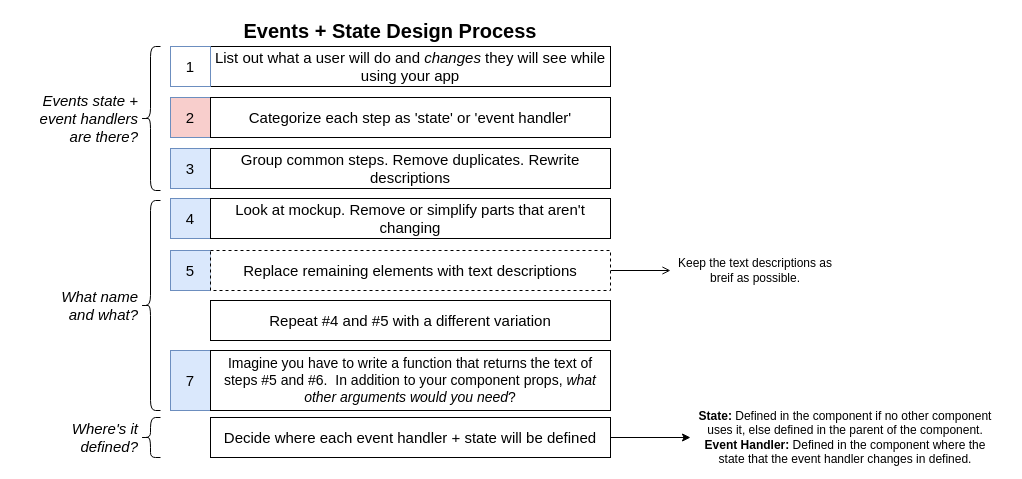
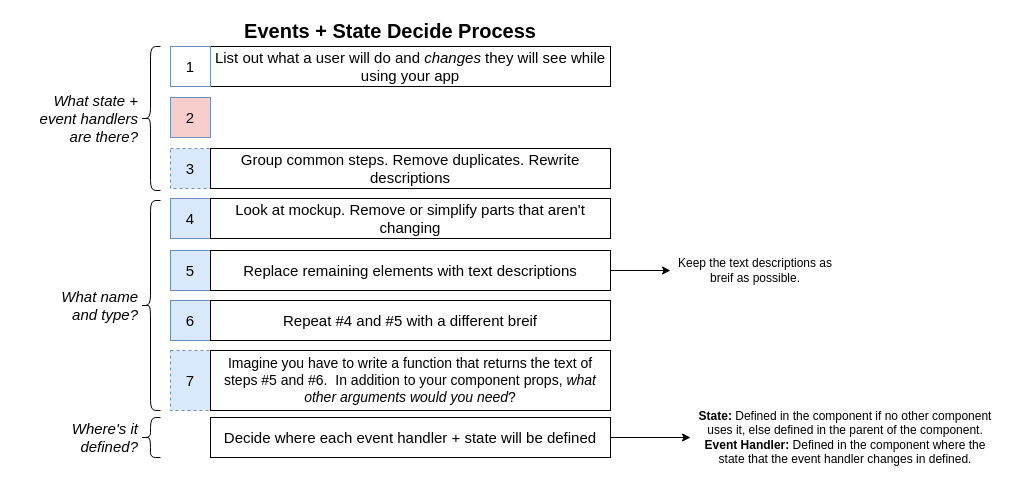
  <mxCell id="0" />
  <mxCell id="1" parent="0" />
  <mxCell id="2" value="List out what a user will do and &lt;i&gt;changes&lt;/i&gt;&amp;nbsp;they will see while using your app" style="rounded=0;whiteSpace=wrap;html=1;shadow=0;strokeColor=#000000;fontSize=15;align=center;" parent="1" vertex="1"><mxGeometry x="210" y="46" width="400" height="40" as="geometry" /></mxCell>
  <mxCell id="3" value="1" style="rounded=0;whiteSpace=wrap;html=1;shadow=0;strokeColor=#6c8ebf;fontSize=15;align=center;fillColor=#ffffff;" parent="1" vertex="1"><mxGeometry x="170" y="46" width="40" height="40" as="geometry" /></mxCell>
  <mxCell id="4" value="2" style="rounded=0;whiteSpace=wrap;html=1;shadow=0;strokeColor=#6c8ebf;fontSize=15;align=center;fillColor=#f8cecc;" parent="1" vertex="1"><mxGeometry x="170" y="97" width="40" height="40" as="geometry" /></mxCell>
- <mxCell id="5" value="Categorize each step as 'state' or 'event handler'" style="rounded=0;whiteSpace=wrap;html=1;shadow=0;strokeColor=#000000;fontSize=15;align=center;" parent="1" vertex="1"><mxGeometry x="210" y="97" width="400" height="40" as="geometry" /></mxCell>
- <mxCell id="6" value="3" style="rounded=0;whiteSpace=wrap;html=1;shadow=0;strokeColor=#6c8ebf;fontSize=15;align=center;fillColor=#dae8fc;" parent="1" vertex="1"><mxGeometry x="170" y="148" width="40" height="40" as="geometry" /></mxCell>
- <mxCell id="7" value="Events + State Design Process" style="text;html=1;strokeColor=none;fillColor=none;align=center;verticalAlign=middle;whiteSpace=wrap;rounded=0;shadow=0;fontSize=20;fontStyle=1" parent="1" vertex="1"><mxGeometry x="220" y="20" width="340" height="20" as="geometry" /></mxCell>
+ <mxCell id="6" value="3" style="rounded=0;whiteSpace=wrap;html=1;shadow=0;strokeColor=#6c8ebf;fontSize=15;align=center;fillColor=#dae8fc;dashed=1;" parent="1" vertex="1"><mxGeometry x="170" y="148" width="40" height="40" as="geometry" /></mxCell>
+ <mxCell id="7" value="Events + State Decide Process" style="text;html=1;strokeColor=none;fillColor=none;align=center;verticalAlign=middle;whiteSpace=wrap;rounded=0;shadow=0;fontSize=20;fontStyle=1" parent="1" vertex="1"><mxGeometry x="220" y="20" width="340" height="20" as="geometry" /></mxCell>
  <mxCell id="8" value="Group common steps. Remove duplicates. Rewrite descriptions" style="rounded=0;whiteSpace=wrap;html=1;shadow=0;strokeColor=#000000;fontSize=15;align=center;" parent="1" vertex="1"><mxGeometry x="210" y="148" width="400" height="40" as="geometry" /></mxCell>
  <mxCell id="9" value="4" style="rounded=0;whiteSpace=wrap;html=1;shadow=0;strokeColor=#6c8ebf;fontSize=15;align=center;fillColor=#dae8fc;" parent="1" vertex="1"><mxGeometry x="170" y="198" width="40" height="40" as="geometry" /></mxCell>
  <mxCell id="10" value="Look at mockup. Remove or simplify parts that aren't changing" style="rounded=0;whiteSpace=wrap;html=1;shadow=0;strokeColor=#000000;fontSize=15;align=center;" parent="1" vertex="1"><mxGeometry x="210" y="198" width="400" height="40" as="geometry" /></mxCell>
  <mxCell id="11" style="edgeStyle=orthogonalEdgeStyle;rounded=0;orthogonalLoop=1;jettySize=auto;html=1;exitX=1;exitY=0.5;exitDx=0;exitDy=0;entryX=0;entryY=0.5;entryDx=0;entryDy=0;" edge="1" parent="1" source="12" target="27"><mxGeometry relative="1" as="geometry" /></mxCell>
  <mxCell id="12" value="Decide where each event handler + state will be defined" style="rounded=0;whiteSpace=wrap;html=1;shadow=0;strokeColor=#000000;fontSize=15;align=center;" parent="1" vertex="1"><mxGeometry x="210" y="417" width="400" height="40" as="geometry" /></mxCell>
  <mxCell id="13" value="5" style="rounded=0;whiteSpace=wrap;html=1;shadow=0;strokeColor=#6c8ebf;fontSize=15;align=center;fillColor=#dae8fc;" parent="1" vertex="1"><mxGeometry x="170" y="250" width="40" height="40" as="geometry" /></mxCell>
- <mxCell id="14" style="edgeStyle=orthogonalEdgeStyle;rounded=0;orthogonalLoop=1;jettySize=auto;html=1;exitX=1;exitY=0.5;exitDx=0;exitDy=0;entryX=0;entryY=0.5;entryDx=0;entryDy=0;endArrow=open;" edge="1" parent="1" source="15" target="26"><mxGeometry relative="1" as="geometry" /></mxCell>
- <mxCell id="15" value="Replace remaining elements with text descriptions" style="rounded=0;whiteSpace=wrap;html=1;shadow=0;strokeColor=#000000;fontSize=15;align=center;dashed=1;" parent="1" vertex="1"><mxGeometry x="210" y="250" width="400" height="40" as="geometry" /></mxCell>
+ <mxCell id="14" style="edgeStyle=orthogonalEdgeStyle;rounded=0;orthogonalLoop=1;jettySize=auto;html=1;exitX=1;exitY=0.5;exitDx=0;exitDy=0;entryX=0;entryY=0.5;entryDx=0;entryDy=0;" edge="1" parent="1" source="15" target="26"><mxGeometry relative="1" as="geometry" /></mxCell>
+ <mxCell id="15" value="Replace remaining elements with text descriptions" style="rounded=0;whiteSpace=wrap;html=1;shadow=0;strokeColor=#000000;fontSize=15;align=center;" parent="1" vertex="1"><mxGeometry x="210" y="250" width="400" height="40" as="geometry" /></mxCell>
  <mxCell id="16" value="" style="shape=curlyBracket;whiteSpace=wrap;html=1;rounded=1;fontSize=15;align=center;" parent="1" vertex="1"><mxGeometry x="140" y="46" width="20" height="144" as="geometry" /></mxCell>
- <mxCell id="17" value="&lt;i&gt;Events state + event handlers are there?&lt;/i&gt;" style="text;html=1;strokeColor=none;fillColor=none;align=right;verticalAlign=middle;whiteSpace=wrap;rounded=0;fontSize=15;" parent="1" vertex="1"><mxGeometry x="20" y="87" width="120" height="62" as="geometry" /></mxCell>
+ <mxCell id="17" value="&lt;i&gt;What state + event handlers are there?&lt;/i&gt;" style="text;html=1;strokeColor=none;fillColor=none;align=right;verticalAlign=middle;whiteSpace=wrap;rounded=0;fontSize=15;" parent="1" vertex="1"><mxGeometry x="20" y="87" width="120" height="62" as="geometry" /></mxCell>
  <mxCell id="18" value="" style="shape=curlyBracket;whiteSpace=wrap;html=1;rounded=1;fontSize=15;align=center;" parent="1" vertex="1"><mxGeometry x="140" y="200" width="20" height="210" as="geometry" /></mxCell>
- <mxCell id="19" value="&lt;i&gt;What name and what?&lt;/i&gt;" style="text;html=1;strokeColor=none;fillColor=none;align=right;verticalAlign=middle;whiteSpace=wrap;rounded=0;fontSize=15;" parent="1" vertex="1"><mxGeometry x="40" y="285" width="100" height="40" as="geometry" /></mxCell>
+ <mxCell id="19" value="&lt;i&gt;What name and type?&lt;/i&gt;" style="text;html=1;strokeColor=none;fillColor=none;align=right;verticalAlign=middle;whiteSpace=wrap;rounded=0;fontSize=15;" parent="1" vertex="1"><mxGeometry x="40" y="285" width="100" height="40" as="geometry" /></mxCell>
  <mxCell id="20" value="" style="shape=curlyBracket;whiteSpace=wrap;html=1;rounded=1;fontSize=15;align=center;" parent="1" vertex="1"><mxGeometry x="140" y="417" width="20" height="40" as="geometry" /></mxCell>
  <mxCell id="21" value="&lt;i&gt;Where's it defined?&lt;/i&gt;" style="text;html=1;strokeColor=none;fillColor=none;align=right;verticalAlign=middle;whiteSpace=wrap;rounded=0;fontSize=15;" parent="1" vertex="1"><mxGeometry x="40" y="420.5" width="100" height="33" as="geometry" /></mxCell>
- <mxCell id="22" value="7" style="rounded=0;whiteSpace=wrap;html=1;shadow=0;strokeColor=#6c8ebf;fontSize=15;align=center;fillColor=#dae8fc;" parent="1" vertex="1"><mxGeometry x="170" y="350" width="40" height="60" as="geometry" /></mxCell>
+ <mxCell id="22" value="7" style="rounded=0;whiteSpace=wrap;html=1;shadow=0;strokeColor=#6c8ebf;fontSize=15;align=center;fillColor=#dae8fc;dashed=1;" parent="1" vertex="1"><mxGeometry x="170" y="350" width="40" height="60" as="geometry" /></mxCell>
  <mxCell id="23" value="Imagine you have to write a function that returns the text of steps #5 and #6.&amp;nbsp; In addition to your component props, &lt;i&gt;what other arguments would you need&lt;/i&gt;?" style="rounded=0;whiteSpace=wrap;html=1;fontSize=14;align=center;" parent="1" vertex="1"><mxGeometry x="210" y="350" width="400" height="60" as="geometry" /></mxCell>
- <mxCell id="25" value="Repeat #4 and #5 with a different variation" style="rounded=0;whiteSpace=wrap;html=1;shadow=0;strokeColor=#000000;fontSize=15;align=center;" parent="1" vertex="1"><mxGeometry x="210" y="300" width="400" height="40" as="geometry" /></mxCell>
+ <mxCell id="24" value="6" style="rounded=0;whiteSpace=wrap;html=1;shadow=0;strokeColor=#6c8ebf;fontSize=15;align=center;fillColor=#dae8fc;" parent="1" vertex="1"><mxGeometry x="170" y="300" width="40" height="40" as="geometry" /></mxCell>
+ <mxCell id="25" value="Repeat #4 and #5 with a different breif" style="rounded=0;whiteSpace=wrap;html=1;shadow=0;strokeColor=#000000;fontSize=15;align=center;" parent="1" vertex="1"><mxGeometry x="210" y="300" width="400" height="40" as="geometry" /></mxCell>
  <mxCell id="26" value="Keep the text descriptions as breif as possible." style="text;html=1;strokeColor=none;fillColor=none;align=center;verticalAlign=middle;whiteSpace=wrap;rounded=0;" vertex="1" parent="1"><mxGeometry x="670" y="255" width="170" height="30" as="geometry" /></mxCell>
  <mxCell id="27" value="&lt;b&gt;State:&lt;/b&gt;&amp;nbsp;Defined in the component if no other component uses it, else defined in the parent of the component.&lt;br&gt;&lt;b&gt;Event Handler:&lt;/b&gt;&amp;nbsp;Defined in the component where the state that the event handler changes in defined." style="text;html=1;strokeColor=none;fillColor=none;align=center;verticalAlign=middle;whiteSpace=wrap;rounded=0;" vertex="1" parent="1"><mxGeometry x="690" y="422" width="310" height="30" as="geometry" /></mxCell>
